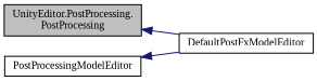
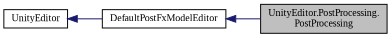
  digraph {
    fontname="Liberation Serif"
    rankdir=LR
    node [color=black fillcolor=white fontname="Liberation Serif" fontsize=10 shape=record style=filled]
    edge [color=midnightblue dir=back fontname="Liberation Serif" fontsize=10 labelfontname=Helvetica labelfontsize=10 style=solid]
    n1 [fillcolor=grey75 fontcolor=black height=0.2 label="UnityEditor.PostProcessing.\lPostProcessing" width=0.4]
    n2 [height=0.2 label=DefaultPostFxModelEditor width=0.4]
-   n3 [height=0.2 label=PostProcessingModelEditor width=0.4]
-   n1 -> n2
+   n3 [height=0.2 label=UnityEditor width=0.4]
+   n2 -> n1
    n3 -> n2
  }
